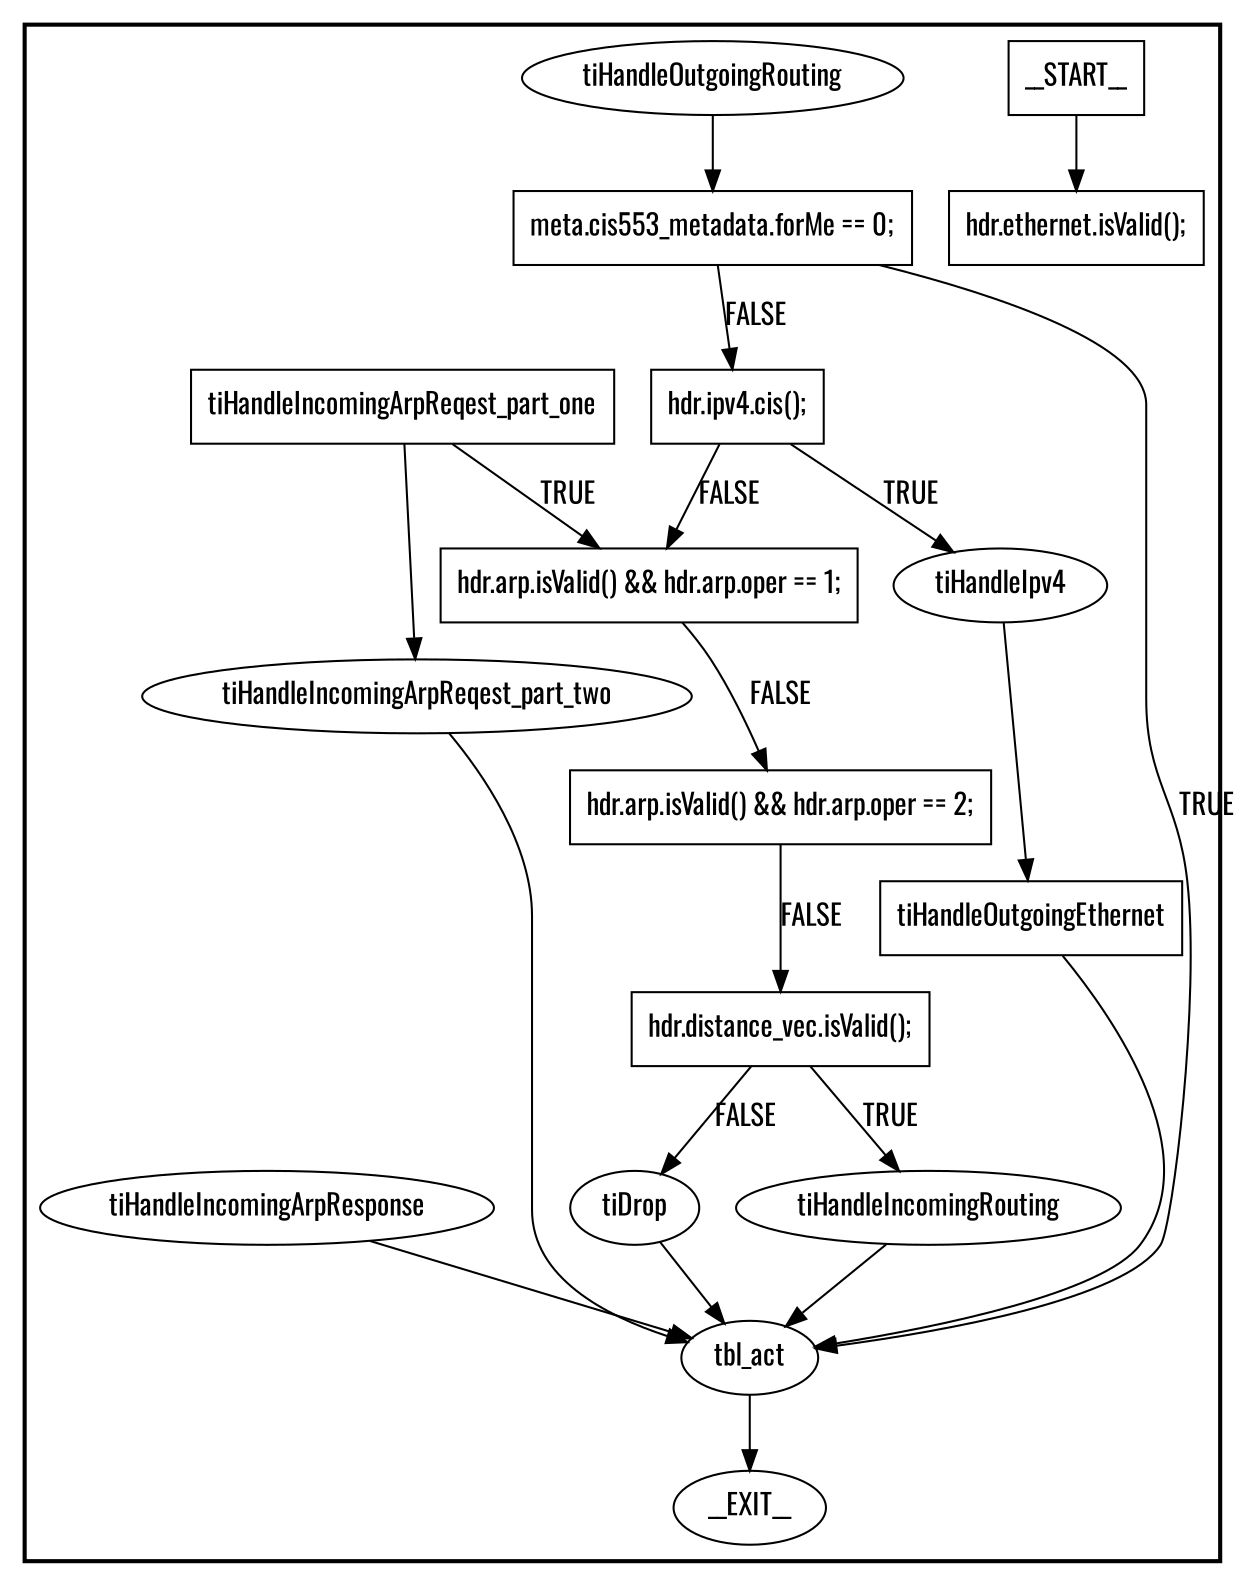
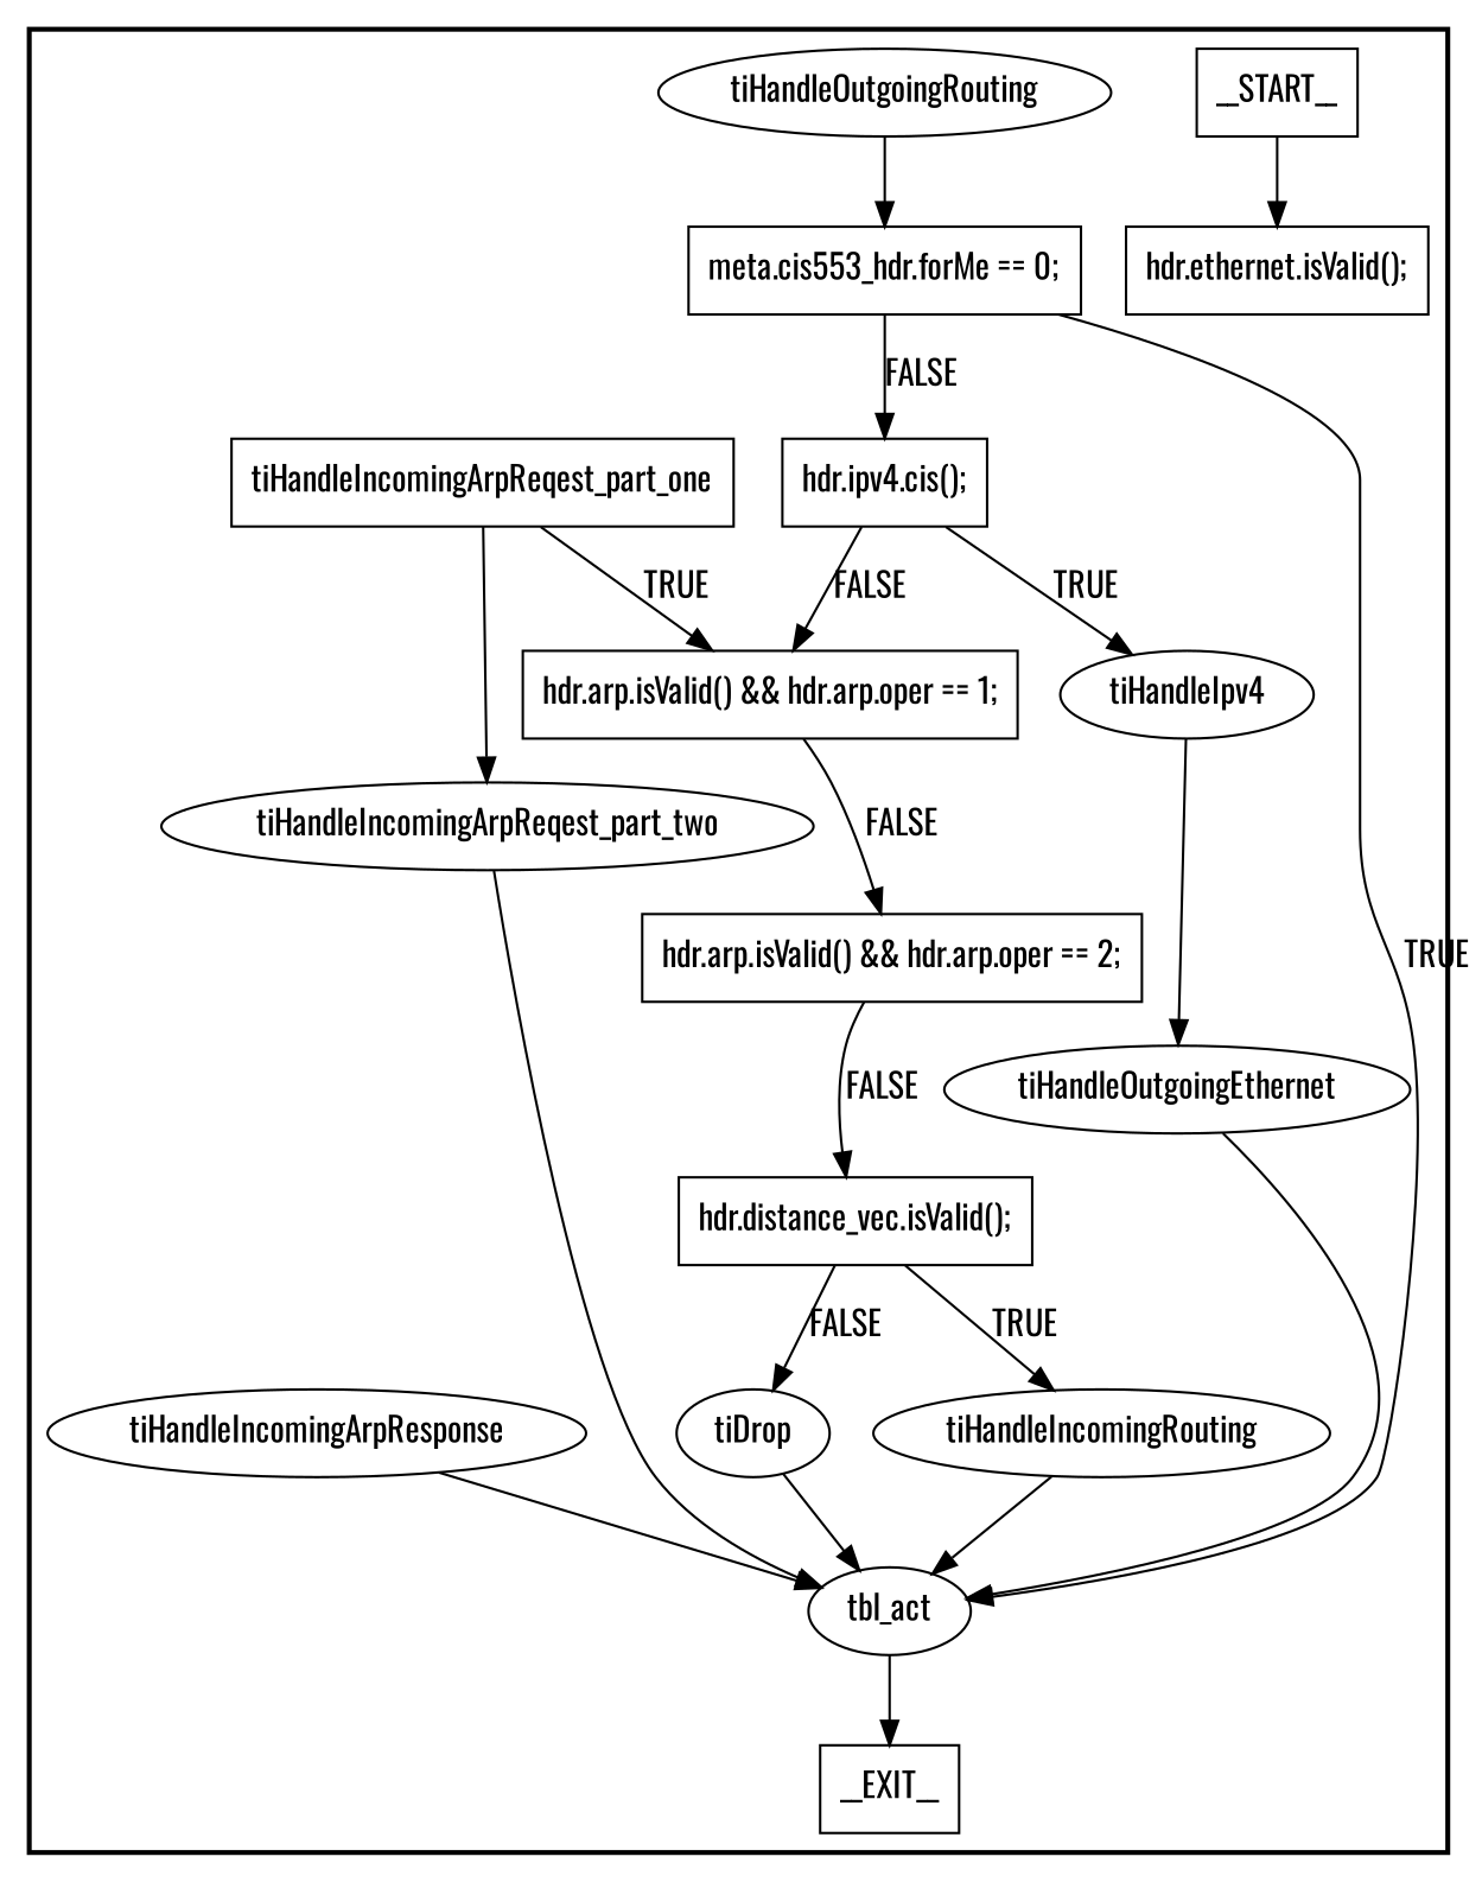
  digraph {
    fontname=Oswald
    node [fontname=Oswald shape=rectangle style=solid]
    edge [fontname=Oswald]
    n1 [label=__START__]
    n2 [label="hdr.ethernet.isValid();"]
-   n3 [label=__EXIT__ shape=ellipse]
+   n3 [label=__EXIT__]
    n4 [label=tiHandleOutgoingRouting shape=ellipse]
-   n5 [label="meta.cis553_metadata.forMe == 0;"]
+   n5 [label="meta.cis553_hdr.forMe == 0;"]
    n6 [label="hdr.ipv4.cis();"]
    n7 [label=tbl_act shape=ellipse]
    n8 [label=tiHandleIpv4 shape=ellipse]
    n9 [label="hdr.arp.isValid() && hdr.arp.oper == 1;"]
-   n10 [label=tiHandleOutgoingEthernet shape=box]
+   n10 [label=tiHandleOutgoingEthernet shape=ellipse]
    n11 [label=tiHandleIncomingArpReqest_part_one shape=box]
    n12 [label="hdr.arp.isValid() && hdr.arp.oper == 2;"]
    n13 [label=tiHandleIncomingArpReqest_part_two shape=ellipse]
    n14 [label=tiHandleIncomingArpResponse shape=ellipse]
    n15 [label="hdr.distance_vec.isValid();"]
    n16 [label=tiHandleIncomingRouting shape=ellipse]
    n17 [label=tiDrop shape=ellipse]
    subgraph cluster_1 {
      labeljust=r
      style=bold
      n1
      n2
      n3
      n4
      n5
      n6
      n7
      n8
      n9
      n10
      n11
      n12
      n13
      n14
      n15
      n16
      n17
    }
    n1 -> n2
    n4 -> n5
    n5 -> n6 [label=FALSE]
    n5 -> n7 [label=TRUE]
    n6 -> n8 [label=TRUE]
    n6 -> n9 [label=FALSE]
    n7 -> n3
    n8 -> n10
    n9 -> n12 [label=FALSE]
    n10 -> n7
    n11 -> n9 [label=TRUE]
    n11 -> n13
    n12 -> n15 [label=FALSE]
    n13 -> n7
    n14 -> n7
    n15 -> n16 [label=TRUE]
    n15 -> n17 [label=FALSE]
    n16 -> n7
    n17 -> n7
  }
